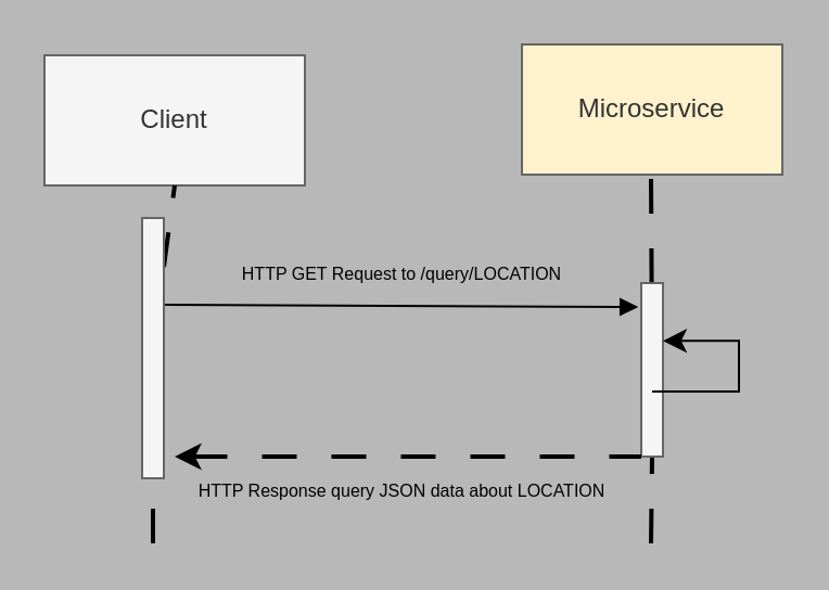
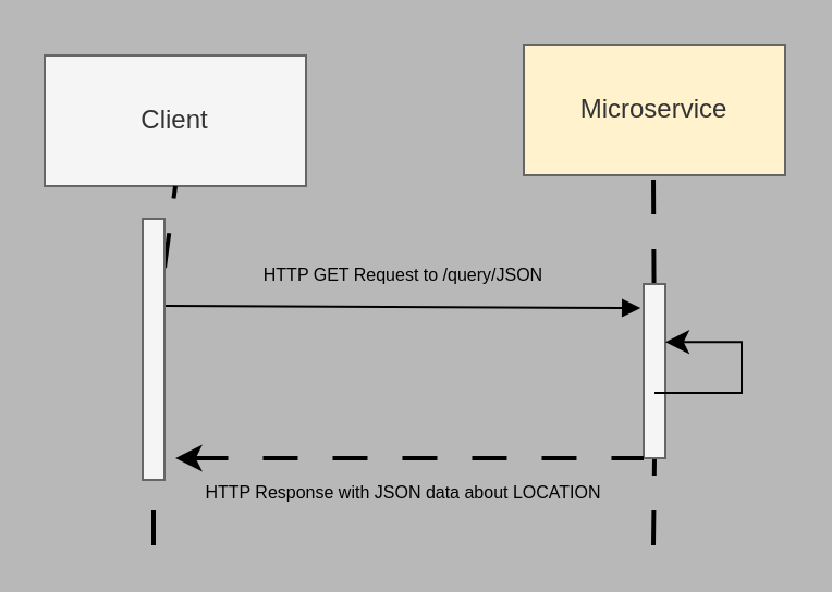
  <mxCell id="0" />
  <mxCell id="1" parent="0" />
  <mxCell id="2" value="Client" style="rounded=0;whiteSpace=wrap;html=1;fillColor=#f5f5f5;fontColor=#333333;strokeColor=#666666;" vertex="1" parent="1"><mxGeometry x="20" y="25" width="120" height="60" as="geometry" /></mxCell>
  <mxCell id="3" value="Microservice" style="rounded=0;whiteSpace=wrap;html=1;fillColor=#fff2cc;fontColor=#333333;strokeColor=#666666;" vertex="1" parent="1"><mxGeometry x="240" y="20" width="120" height="60" as="geometry" /></mxCell>
  <mxCell id="4" value="" style="endArrow=none;dashed=1;html=1;dashPattern=8 8;strokeWidth=2;entryX=0.5;entryY=1;entryDx=0;entryDy=0;startArrow=none;" edge="1" parent="1" source="8" target="2"><mxGeometry width="50" height="50" relative="1" as="geometry"><mxPoint x="70" y="250" as="sourcePoint" /><mxPoint x="80" y="100" as="targetPoint" /></mxGeometry></mxCell>
  <mxCell id="5" value="" style="endArrow=none;dashed=1;html=1;dashPattern=8 8;strokeWidth=2;entryX=0.5;entryY=1;entryDx=0;entryDy=0;startArrow=none;" edge="1" parent="1" source="10"><mxGeometry width="50" height="50" relative="1" as="geometry"><mxPoint x="299.5" y="250" as="sourcePoint" /><mxPoint x="299.5" y="80" as="targetPoint" /></mxGeometry></mxCell>
  <mxCell id="6" value="" style="endArrow=block;html=1;endFill=1;entryX=-0.14;entryY=0.138;entryDx=0;entryDy=0;entryPerimeter=0;" edge="1" parent="1" target="10"><mxGeometry width="50" height="50" relative="1" as="geometry"><mxPoint x="75" y="140" as="sourcePoint" /><mxPoint x="260" y="140" as="targetPoint" /></mxGeometry></mxCell>
  <mxCell id="7" value="" style="endArrow=none;dashed=1;html=1;dashPattern=8 8;strokeWidth=2;entryX=0.5;entryY=1;entryDx=0;entryDy=0;" edge="1" parent="1" target="8"><mxGeometry width="50" height="50" relative="1" as="geometry"><mxPoint x="70" y="250" as="sourcePoint" /><mxPoint x="70" y="80" as="targetPoint" /></mxGeometry></mxCell>
  <mxCell id="8" value="" style="rounded=0;whiteSpace=wrap;html=1;fillColor=#f5f5f5;fontColor=#333333;strokeColor=#666666;" vertex="1" parent="1"><mxGeometry x="65" y="100" width="10" height="120" as="geometry" /></mxCell>
  <mxCell id="9" value="" style="endArrow=none;dashed=1;html=1;dashPattern=8 8;strokeWidth=2;entryX=0.5;entryY=1;entryDx=0;entryDy=0;" edge="1" parent="1" target="10"><mxGeometry width="50" height="50" relative="1" as="geometry"><mxPoint x="299.5" y="250" as="sourcePoint" /><mxPoint x="299.5" y="80" as="targetPoint" /></mxGeometry></mxCell>
  <mxCell id="10" value="" style="rounded=0;whiteSpace=wrap;html=1;fillColor=#f5f5f5;fontColor=#333333;strokeColor=#666666;" vertex="1" parent="1"><mxGeometry x="295" y="130" width="10" height="80" as="geometry" /></mxCell>
- <mxCell id="11" value="&lt;font style=&quot;font-size: 8px;&quot;&gt;HTTP GET Request to /query/LOCATION&lt;/font&gt;" style="text;html=1;strokeColor=none;fillColor=none;align=center;verticalAlign=middle;whiteSpace=wrap;rounded=0;" vertex="1" parent="1"><mxGeometry x="65" y="110" width="240" height="30" as="geometry" /></mxCell>
+ <mxCell id="11" value="&lt;font style=&quot;font-size: 8px;&quot;&gt;HTTP GET Request to /query/JSON&lt;/font&gt;" style="text;html=1;strokeColor=none;fillColor=none;align=center;verticalAlign=middle;whiteSpace=wrap;rounded=0;" vertex="1" parent="1"><mxGeometry x="65" y="110" width="240" height="30" as="geometry" /></mxCell>
  <mxCell id="12" value="" style="endArrow=none;dashed=1;html=1;dashPattern=8 8;strokeWidth=2;startArrow=classic;startFill=1;entryX=0;entryY=1;entryDx=0;entryDy=0;exitX=1.5;exitY=0.917;exitDx=0;exitDy=0;exitPerimeter=0;" edge="1" parent="1" source="8" target="10"><mxGeometry width="50" height="50" relative="1" as="geometry"><mxPoint x="100" y="210" as="sourcePoint" /><mxPoint x="90" y="210" as="targetPoint" /></mxGeometry></mxCell>
- <mxCell id="13" value="&lt;font style=&quot;font-size: 8px;&quot;&gt;HTTP Response query JSON data about LOCATION&lt;/font&gt;" style="text;html=1;strokeColor=none;fillColor=none;align=center;verticalAlign=middle;whiteSpace=wrap;rounded=0;" vertex="1" parent="1"><mxGeometry x="65" y="210" width="240" height="30" as="geometry" /></mxCell>
+ <mxCell id="13" value="&lt;font style=&quot;font-size: 8px;&quot;&gt;HTTP Response with JSON data about LOCATION&lt;/font&gt;" style="text;html=1;strokeColor=none;fillColor=none;align=center;verticalAlign=middle;whiteSpace=wrap;rounded=0;" vertex="1" parent="1"><mxGeometry x="65" y="210" width="240" height="30" as="geometry" /></mxCell>
  <mxCell id="14" value="" style="edgeStyle=elbowEdgeStyle;elbow=horizontal;endArrow=classic;html=1;curved=0;rounded=0;endSize=8;startSize=8;fontSize=8;entryX=0.994;entryY=0.333;entryDx=0;entryDy=0;entryPerimeter=0;" edge="1" parent="1" target="10"><mxGeometry width="50" height="50" relative="1" as="geometry"><mxPoint x="300" y="180" as="sourcePoint" /><mxPoint x="280" y="150" as="targetPoint" /><Array as="points"><mxPoint x="340" y="170" /></Array></mxGeometry></mxCell>
